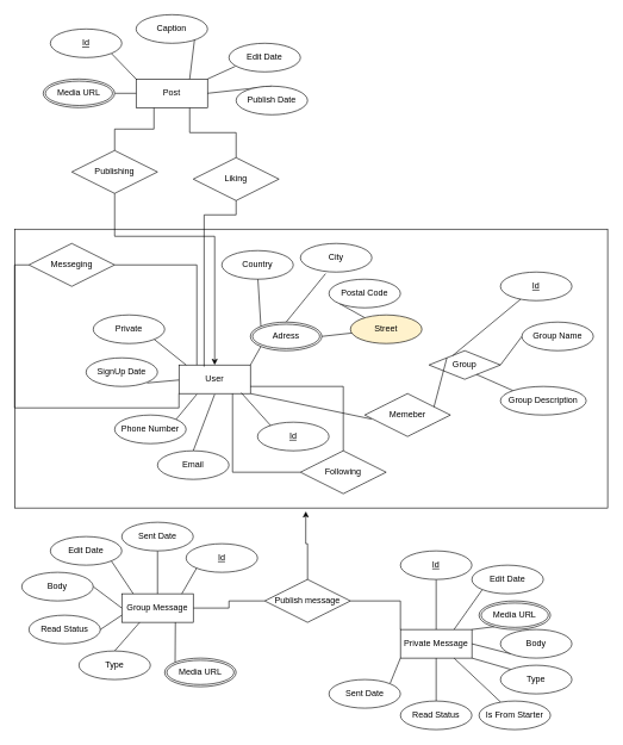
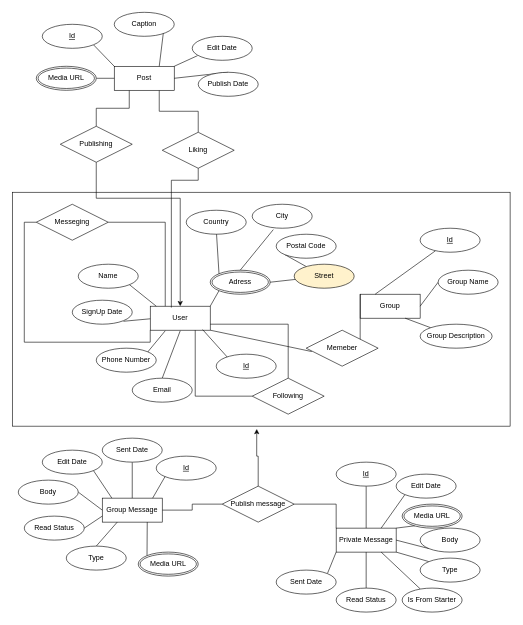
  <mxCell id="0" />
  <mxCell id="1" parent="0" />
- <mxCell id="2" value="&lt;div&gt;Group&lt;/div&gt;" style="rhombus;whiteSpace=wrap;html=1;align=center;" vertex="1" parent="1"><mxGeometry x="600" y="490" width="100" height="40" as="geometry" /></mxCell>
+ <mxCell id="2" value="&lt;div&gt;Group&lt;/div&gt;" style="whiteSpace=wrap;html=1;align=center;" vertex="1" parent="1"><mxGeometry x="600" y="490" width="100" height="40" as="geometry" /></mxCell>
  <mxCell id="3" value="User" style="whiteSpace=wrap;html=1;align=center;" vertex="1" parent="1"><mxGeometry x="250" y="510" width="100" height="40" as="geometry" /></mxCell>
  <mxCell id="4" style="rounded=0;orthogonalLoop=1;jettySize=auto;html=1;exitX=0.5;exitY=1;exitDx=0;exitDy=0;endArrow=none;endFill=0;entryX=0.873;entryY=0.975;entryDx=0;entryDy=0;entryPerimeter=0;" edge="1" parent="1" source="5" target="3"><mxGeometry relative="1" as="geometry"><mxPoint x="330" y="550" as="targetPoint" /></mxGeometry></mxCell>
  <mxCell id="5" value="Id" style="ellipse;whiteSpace=wrap;html=1;align=center;fontStyle=4;" vertex="1" parent="1"><mxGeometry x="360" y="590" width="100" height="40" as="geometry" /></mxCell>
- <mxCell id="6" value="&lt;div&gt;Private&lt;/div&gt;" style="ellipse;whiteSpace=wrap;html=1;align=center;" vertex="1" parent="1"><mxGeometry x="130" y="440" width="100" height="40" as="geometry" /></mxCell>
+ <mxCell id="6" value="&lt;div&gt;Name&lt;/div&gt;" style="ellipse;whiteSpace=wrap;html=1;align=center;" vertex="1" parent="1"><mxGeometry x="130" y="440" width="100" height="40" as="geometry" /></mxCell>
  <mxCell id="7" style="rounded=0;orthogonalLoop=1;jettySize=auto;html=1;exitX=1;exitY=1;exitDx=0;exitDy=0;entryX=0;entryY=0.5;entryDx=0;entryDy=0;endArrow=none;endFill=0;" edge="1" parent="1"><mxGeometry relative="1" as="geometry"><mxPoint x="205.355" y="535.142" as="sourcePoint" /><mxPoint x="250" y="531" as="targetPoint" /></mxGeometry></mxCell>
  <mxCell id="8" value="SignUp Date" style="ellipse;whiteSpace=wrap;html=1;align=center;" vertex="1" parent="1"><mxGeometry x="120" y="500" width="100" height="40" as="geometry" /></mxCell>
  <mxCell id="9" style="rounded=0;orthogonalLoop=1;jettySize=auto;html=1;exitX=1;exitY=0;exitDx=0;exitDy=0;entryX=0.25;entryY=1;entryDx=0;entryDy=0;endArrow=none;endFill=0;" edge="1" parent="1"><mxGeometry relative="1" as="geometry"><mxPoint x="245.355" y="586.858" as="sourcePoint" /><mxPoint x="275" y="551" as="targetPoint" /></mxGeometry></mxCell>
  <mxCell id="10" value="&lt;div&gt;Phone Number&lt;/div&gt;" style="ellipse;whiteSpace=wrap;html=1;align=center;" vertex="1" parent="1"><mxGeometry x="160" y="580" width="100" height="40" as="geometry" /></mxCell>
  <mxCell id="11" style="rounded=0;orthogonalLoop=1;jettySize=auto;html=1;exitX=0.5;exitY=0;exitDx=0;exitDy=0;endArrow=none;endFill=0;" edge="1" parent="1" source="12"><mxGeometry relative="1" as="geometry"><mxPoint x="304.645" y="606.858" as="sourcePoint" /><mxPoint x="300" y="551" as="targetPoint" /></mxGeometry></mxCell>
  <mxCell id="12" value="&lt;div&gt;Email&lt;/div&gt;" style="ellipse;whiteSpace=wrap;html=1;align=center;" vertex="1" parent="1"><mxGeometry x="220" y="630" width="100" height="40" as="geometry" /></mxCell>
  <mxCell id="13" style="rounded=0;orthogonalLoop=1;jettySize=auto;html=1;exitX=1;exitY=1;exitDx=0;exitDy=0;entryX=0.1;entryY=0;entryDx=0;entryDy=0;entryPerimeter=0;endArrow=none;endFill=0;" edge="1" parent="1" source="6" target="3"><mxGeometry relative="1" as="geometry" /></mxCell>
  <mxCell id="14" style="rounded=0;orthogonalLoop=1;jettySize=auto;html=1;exitX=0;exitY=1;exitDx=0;exitDy=0;entryX=1;entryY=0;entryDx=0;entryDy=0;endArrow=none;endFill=0;" edge="1" parent="1" source="15" target="3"><mxGeometry relative="1" as="geometry" /></mxCell>
  <mxCell id="15" value="Adress" style="ellipse;shape=doubleEllipse;margin=3;whiteSpace=wrap;html=1;align=center;" vertex="1" parent="1"><mxGeometry x="350" y="450" width="100" height="40" as="geometry" /></mxCell>
  <mxCell id="16" style="rounded=0;orthogonalLoop=1;jettySize=auto;html=1;exitX=0.352;exitY=1.057;exitDx=0;exitDy=0;endArrow=none;endFill=0;entryX=0.5;entryY=0;entryDx=0;entryDy=0;exitPerimeter=0;" edge="1" parent="1" source="17" target="15"><mxGeometry relative="1" as="geometry"><mxPoint x="450" y="341" as="sourcePoint" /><mxPoint x="420" y="431" as="targetPoint" /></mxGeometry></mxCell>
  <mxCell id="17" value="City" style="ellipse;whiteSpace=wrap;html=1;align=center;" vertex="1" parent="1"><mxGeometry x="420" y="340" width="100" height="40" as="geometry" /></mxCell>
  <mxCell id="18" style="rounded=0;orthogonalLoop=1;jettySize=auto;html=1;exitX=0;exitY=1;exitDx=0;exitDy=0;endArrow=none;endFill=0;" edge="1" parent="1" source="19" target="21"><mxGeometry relative="1" as="geometry"><mxPoint x="520" y="391" as="sourcePoint" /><mxPoint x="455.355" y="436.858" as="targetPoint" /></mxGeometry></mxCell>
  <mxCell id="19" value="Postal Code" style="ellipse;whiteSpace=wrap;html=1;align=center;" vertex="1" parent="1"><mxGeometry x="460" y="390" width="100" height="40" as="geometry" /></mxCell>
  <mxCell id="20" style="rounded=0;orthogonalLoop=1;jettySize=auto;html=1;entryX=1;entryY=0.5;entryDx=0;entryDy=0;endArrow=none;endFill=0;" edge="1" parent="1" source="21" target="15"><mxGeometry relative="1" as="geometry"><mxPoint x="500" y="441" as="sourcePoint" /><mxPoint x="470" y="451" as="targetPoint" /></mxGeometry></mxCell>
  <mxCell id="21" value="&lt;div&gt;Street&lt;/div&gt;" style="ellipse;whiteSpace=wrap;html=1;align=center;fillColor=#fff2cc;" vertex="1" parent="1"><mxGeometry x="490" y="440" width="100" height="40" as="geometry" /></mxCell>
  <mxCell id="22" style="rounded=0;orthogonalLoop=1;jettySize=auto;html=1;exitX=0.5;exitY=1;exitDx=0;exitDy=0;endArrow=none;endFill=0;entryX=0;entryY=0;entryDx=0;entryDy=0;" edge="1" parent="1" target="15"><mxGeometry relative="1" as="geometry"><mxPoint x="360" y="381" as="sourcePoint" /><mxPoint x="420" y="431" as="targetPoint" /></mxGeometry></mxCell>
  <mxCell id="23" value="Country" style="ellipse;whiteSpace=wrap;html=1;align=center;" vertex="1" parent="1"><mxGeometry x="310" y="350" width="100" height="40" as="geometry" /></mxCell>
  <mxCell id="24" style="edgeStyle=orthogonalEdgeStyle;rounded=0;orthogonalLoop=1;jettySize=auto;html=1;exitX=0.75;exitY=1;exitDx=0;exitDy=0;endArrow=none;endFill=0;" edge="1" parent="1" source="26" target="90"><mxGeometry relative="1" as="geometry" /></mxCell>
  <mxCell id="25" style="edgeStyle=orthogonalEdgeStyle;rounded=0;orthogonalLoop=1;jettySize=auto;html=1;exitX=0.25;exitY=1;exitDx=0;exitDy=0;endArrow=none;endFill=0;" edge="1" parent="1" source="26" target="89"><mxGeometry relative="1" as="geometry" /></mxCell>
  <mxCell id="26" value="Post" style="whiteSpace=wrap;html=1;align=center;" vertex="1" parent="1"><mxGeometry x="190" y="110" width="100" height="40" as="geometry" /></mxCell>
  <mxCell id="27" style="rounded=0;orthogonalLoop=1;jettySize=auto;html=1;exitX=0.5;exitY=0;exitDx=0;exitDy=0;entryX=1;entryY=0.5;entryDx=0;entryDy=0;endArrow=none;endFill=0;" edge="1" parent="1" source="28" target="26"><mxGeometry relative="1" as="geometry" /></mxCell>
  <mxCell id="28" value="Publish Date" style="ellipse;whiteSpace=wrap;html=1;align=center;" vertex="1" parent="1"><mxGeometry x="330" y="120" width="100" height="40" as="geometry" /></mxCell>
  <mxCell id="29" value="Edit Date" style="ellipse;whiteSpace=wrap;html=1;align=center;" vertex="1" parent="1"><mxGeometry x="320" y="60" width="100" height="40" as="geometry" /></mxCell>
  <mxCell id="30" style="rounded=0;orthogonalLoop=1;jettySize=auto;html=1;exitX=1;exitY=0;exitDx=0;exitDy=0;entryX=0.75;entryY=0;entryDx=0;entryDy=0;endArrow=none;endFill=0;" edge="1" parent="1" source="31" target="26"><mxGeometry relative="1" as="geometry" /></mxCell>
  <mxCell id="31" value="Caption" style="ellipse;whiteSpace=wrap;html=1;align=center;" vertex="1" parent="1"><mxGeometry x="190" y="20" width="100" height="40" as="geometry" /></mxCell>
  <mxCell id="32" style="rounded=0;orthogonalLoop=1;jettySize=auto;html=1;exitX=1;exitY=0.5;exitDx=0;exitDy=0;entryX=0;entryY=0.5;entryDx=0;entryDy=0;endArrow=none;endFill=0;" edge="1" parent="1" source="33" target="26"><mxGeometry relative="1" as="geometry" /></mxCell>
  <mxCell id="33" value="Media URL" style="ellipse;shape=doubleEllipse;margin=3;whiteSpace=wrap;html=1;align=center;" vertex="1" parent="1"><mxGeometry x="60" y="110" width="100" height="40" as="geometry" /></mxCell>
  <mxCell id="34" style="rounded=0;orthogonalLoop=1;jettySize=auto;html=1;exitX=1;exitY=1;exitDx=0;exitDy=0;entryX=0;entryY=0;entryDx=0;entryDy=0;endArrow=none;endFill=0;" edge="1" parent="1" source="35" target="26"><mxGeometry relative="1" as="geometry" /></mxCell>
  <mxCell id="35" value="Id" style="ellipse;whiteSpace=wrap;html=1;align=center;fontStyle=4;" vertex="1" parent="1"><mxGeometry x="70" y="40" width="100" height="40" as="geometry" /></mxCell>
  <mxCell id="36" style="rounded=0;orthogonalLoop=1;jettySize=auto;html=1;exitX=0.088;exitY=0.807;exitDx=0;exitDy=0;entryX=1;entryY=0;entryDx=0;entryDy=0;endArrow=none;endFill=0;exitPerimeter=0;" edge="1" parent="1" source="29" target="26"><mxGeometry relative="1" as="geometry" /></mxCell>
  <mxCell id="37" style="edgeStyle=orthogonalEdgeStyle;rounded=0;orthogonalLoop=1;jettySize=auto;html=1;exitX=0;exitY=0;exitDx=0;exitDy=0;entryX=1;entryY=0.5;entryDx=0;entryDy=0;endArrow=none;endFill=0;" edge="1" parent="1" source="38" target="84"><mxGeometry relative="1" as="geometry" /></mxCell>
  <mxCell id="38" value="Private Message" style="whiteSpace=wrap;html=1;align=center;" vertex="1" parent="1"><mxGeometry x="560" y="880" width="100" height="40" as="geometry" /></mxCell>
  <mxCell id="39" style="rounded=0;orthogonalLoop=1;jettySize=auto;html=1;exitX=0.5;exitY=1;exitDx=0;exitDy=0;entryX=0.5;entryY=0;entryDx=0;entryDy=0;endArrow=none;endFill=0;" edge="1" parent="1" source="40" target="38"><mxGeometry relative="1" as="geometry" /></mxCell>
  <mxCell id="40" value="Id" style="ellipse;whiteSpace=wrap;html=1;align=center;fontStyle=4;" vertex="1" parent="1"><mxGeometry x="560" y="770" width="100" height="40" as="geometry" /></mxCell>
  <mxCell id="41" style="rounded=0;orthogonalLoop=1;jettySize=auto;html=1;exitX=1;exitY=0;exitDx=0;exitDy=0;entryX=0;entryY=1;entryDx=0;entryDy=0;endArrow=none;endFill=0;" edge="1" parent="1" source="42" target="38"><mxGeometry relative="1" as="geometry" /></mxCell>
  <mxCell id="42" value="Sent Date" style="ellipse;whiteSpace=wrap;html=1;align=center;" vertex="1" parent="1"><mxGeometry x="460" y="950" width="100" height="40" as="geometry" /></mxCell>
  <mxCell id="43" style="rounded=0;orthogonalLoop=1;jettySize=auto;html=1;exitX=0;exitY=1;exitDx=0;exitDy=0;entryX=1;entryY=0.5;entryDx=0;entryDy=0;endArrow=none;endFill=0;" edge="1" parent="1" source="44" target="38"><mxGeometry relative="1" as="geometry"><mxPoint x="540" y="930" as="targetPoint" /></mxGeometry></mxCell>
  <mxCell id="44" value="Body" style="ellipse;whiteSpace=wrap;html=1;align=center;" vertex="1" parent="1"><mxGeometry x="700" y="880" width="100" height="40" as="geometry" /></mxCell>
  <mxCell id="45" style="rounded=0;orthogonalLoop=1;jettySize=auto;html=1;exitX=0;exitY=1;exitDx=0;exitDy=0;endArrow=none;endFill=0;entryX=0.75;entryY=0;entryDx=0;entryDy=0;" edge="1" parent="1" source="46" target="38"><mxGeometry relative="1" as="geometry" /></mxCell>
  <mxCell id="46" value="Edit Date" style="ellipse;whiteSpace=wrap;html=1;align=center;" vertex="1" parent="1"><mxGeometry x="660" y="790" width="100" height="40" as="geometry" /></mxCell>
  <mxCell id="47" style="rounded=0;orthogonalLoop=1;jettySize=auto;html=1;exitX=0.5;exitY=0;exitDx=0;exitDy=0;entryX=0.5;entryY=1;entryDx=0;entryDy=0;endArrow=none;endFill=0;" edge="1" parent="1" source="48" target="38"><mxGeometry relative="1" as="geometry" /></mxCell>
  <mxCell id="48" value="Read Status" style="ellipse;whiteSpace=wrap;html=1;align=center;" vertex="1" parent="1"><mxGeometry x="560" y="980" width="100" height="40" as="geometry" /></mxCell>
  <mxCell id="49" style="rounded=0;orthogonalLoop=1;jettySize=auto;html=1;exitX=0;exitY=0;exitDx=0;exitDy=0;entryX=1;entryY=1;entryDx=0;entryDy=0;endArrow=none;endFill=0;" edge="1" parent="1" source="50" target="38"><mxGeometry relative="1" as="geometry" /></mxCell>
  <mxCell id="50" value="Type" style="ellipse;whiteSpace=wrap;html=1;align=center;" vertex="1" parent="1"><mxGeometry x="700" y="930" width="100" height="40" as="geometry" /></mxCell>
  <mxCell id="51" style="rounded=0;orthogonalLoop=1;jettySize=auto;html=1;entryX=0.75;entryY=1;entryDx=0;entryDy=0;endArrow=none;endFill=0;" edge="1" parent="1" source="52" target="38"><mxGeometry relative="1" as="geometry" /></mxCell>
  <mxCell id="52" value="Is From Starter" style="ellipse;whiteSpace=wrap;html=1;align=center;" vertex="1" parent="1"><mxGeometry x="670" y="980" width="100" height="40" as="geometry" /></mxCell>
  <mxCell id="53" style="rounded=0;orthogonalLoop=1;jettySize=auto;html=1;exitX=0.22;exitY=0.9;exitDx=0;exitDy=0;entryX=1;entryY=0;entryDx=0;entryDy=0;endArrow=none;endFill=0;exitPerimeter=0;" edge="1" parent="1" source="74" target="38"><mxGeometry relative="1" as="geometry"><mxPoint x="694.645" y="884.142" as="sourcePoint" /></mxGeometry></mxCell>
  <mxCell id="54" style="rounded=0;orthogonalLoop=1;jettySize=auto;html=1;exitX=0;exitY=0;exitDx=0;exitDy=0;entryX=0.75;entryY=1;entryDx=0;entryDy=0;endArrow=none;endFill=0;" edge="1" parent="1" source="55" target="2"><mxGeometry relative="1" as="geometry" /></mxCell>
  <mxCell id="55" value="Group Description" style="ellipse;whiteSpace=wrap;html=1;align=center;" vertex="1" parent="1"><mxGeometry x="700" y="540" width="120" height="40" as="geometry" /></mxCell>
  <mxCell id="56" style="rounded=0;orthogonalLoop=1;jettySize=auto;html=1;exitX=0;exitY=0.5;exitDx=0;exitDy=0;entryX=1;entryY=0.5;entryDx=0;entryDy=0;endArrow=none;endFill=0;" edge="1" parent="1" source="57" target="2"><mxGeometry relative="1" as="geometry" /></mxCell>
  <mxCell id="57" value="Group Name" style="ellipse;whiteSpace=wrap;html=1;align=center;" vertex="1" parent="1"><mxGeometry x="730" y="450" width="100" height="40" as="geometry" /></mxCell>
  <mxCell id="58" style="rounded=0;orthogonalLoop=1;jettySize=auto;html=1;entryX=0.25;entryY=0;entryDx=0;entryDy=0;endArrow=none;endFill=0;" edge="1" parent="1" source="59" target="2"><mxGeometry relative="1" as="geometry"><mxPoint x="730" y="450" as="sourcePoint" /></mxGeometry></mxCell>
  <mxCell id="59" value="Id" style="ellipse;whiteSpace=wrap;html=1;align=center;fontStyle=4;" vertex="1" parent="1"><mxGeometry x="700" y="380" width="100" height="40" as="geometry" /></mxCell>
  <mxCell id="60" style="edgeStyle=orthogonalEdgeStyle;rounded=0;orthogonalLoop=1;jettySize=auto;html=1;exitX=1;exitY=0.5;exitDx=0;exitDy=0;endArrow=none;endFill=0;" edge="1" parent="1" source="61" target="84"><mxGeometry relative="1" as="geometry" /></mxCell>
  <mxCell id="61" value="Group Message" style="whiteSpace=wrap;html=1;align=center;" vertex="1" parent="1"><mxGeometry x="170" y="830" width="100" height="40" as="geometry" /></mxCell>
  <mxCell id="62" value="Edit Date" style="ellipse;whiteSpace=wrap;html=1;align=center;" vertex="1" parent="1"><mxGeometry x="70" y="750" width="100" height="40" as="geometry" /></mxCell>
  <mxCell id="63" style="rounded=0;orthogonalLoop=1;jettySize=auto;html=1;exitX=0.5;exitY=0;exitDx=0;exitDy=0;entryX=0.25;entryY=1;entryDx=0;entryDy=0;endArrow=none;endFill=0;" edge="1" parent="1" source="64" target="61"><mxGeometry relative="1" as="geometry" /></mxCell>
  <mxCell id="64" value="Type" style="ellipse;whiteSpace=wrap;html=1;align=center;" vertex="1" parent="1"><mxGeometry x="110" y="910" width="100" height="40" as="geometry" /></mxCell>
  <mxCell id="65" style="rounded=0;orthogonalLoop=1;jettySize=auto;html=1;exitX=1;exitY=0.5;exitDx=0;exitDy=0;entryX=0;entryY=0.75;entryDx=0;entryDy=0;endArrow=none;endFill=0;" edge="1" parent="1" source="66" target="61"><mxGeometry relative="1" as="geometry" /></mxCell>
  <mxCell id="66" value="Read Status" style="ellipse;whiteSpace=wrap;html=1;align=center;" vertex="1" parent="1"><mxGeometry x="40" y="860" width="100" height="40" as="geometry" /></mxCell>
  <mxCell id="67" style="rounded=0;orthogonalLoop=1;jettySize=auto;html=1;exitX=1;exitY=0.5;exitDx=0;exitDy=0;entryX=0;entryY=0.5;entryDx=0;entryDy=0;endArrow=none;endFill=0;" edge="1" parent="1" source="68" target="61"><mxGeometry relative="1" as="geometry" /></mxCell>
  <mxCell id="68" value="Body" style="ellipse;whiteSpace=wrap;html=1;align=center;" vertex="1" parent="1"><mxGeometry x="30" y="800" width="100" height="40" as="geometry" /></mxCell>
  <mxCell id="69" style="rounded=0;orthogonalLoop=1;jettySize=auto;html=1;exitX=0.5;exitY=1;exitDx=0;exitDy=0;entryX=0.5;entryY=0;entryDx=0;entryDy=0;endArrow=none;endFill=0;" edge="1" parent="1" source="70" target="61"><mxGeometry relative="1" as="geometry" /></mxCell>
  <mxCell id="70" value="Sent Date" style="ellipse;whiteSpace=wrap;html=1;align=center;" vertex="1" parent="1"><mxGeometry x="170" y="730" width="100" height="40" as="geometry" /></mxCell>
  <mxCell id="71" value="Id" style="ellipse;whiteSpace=wrap;html=1;align=center;fontStyle=4;" vertex="1" parent="1"><mxGeometry x="260" y="760" width="100" height="40" as="geometry" /></mxCell>
  <mxCell id="72" style="rounded=0;orthogonalLoop=1;jettySize=auto;html=1;exitX=0;exitY=0;exitDx=0;exitDy=0;entryX=0.75;entryY=1;entryDx=0;entryDy=0;endArrow=none;endFill=0;" edge="1" parent="1" source="73" target="61"><mxGeometry relative="1" as="geometry" /></mxCell>
  <mxCell id="73" value="Media URL" style="ellipse;shape=doubleEllipse;margin=3;whiteSpace=wrap;html=1;align=center;" vertex="1" parent="1"><mxGeometry x="230" y="920" width="100" height="40" as="geometry" /></mxCell>
  <mxCell id="74" value="Media URL" style="ellipse;shape=doubleEllipse;margin=3;whiteSpace=wrap;html=1;align=center;" vertex="1" parent="1"><mxGeometry x="670" y="840" width="100" height="40" as="geometry" /></mxCell>
  <mxCell id="75" style="rounded=0;orthogonalLoop=1;jettySize=auto;html=1;exitX=1;exitY=1;exitDx=0;exitDy=0;entryX=0.16;entryY=0;entryDx=0;entryDy=0;entryPerimeter=0;endArrow=none;endFill=0;" edge="1" parent="1" source="62" target="61"><mxGeometry relative="1" as="geometry" /></mxCell>
  <mxCell id="76" style="rounded=0;orthogonalLoop=1;jettySize=auto;html=1;exitX=0;exitY=1;exitDx=0;exitDy=0;entryX=0.84;entryY=0;entryDx=0;entryDy=0;entryPerimeter=0;endArrow=none;endFill=0;" edge="1" parent="1" source="71" target="61"><mxGeometry relative="1" as="geometry" /></mxCell>
  <mxCell id="77" style="rounded=0;orthogonalLoop=1;jettySize=auto;html=1;exitX=1;exitY=1;exitDx=0;exitDy=0;entryX=0;entryY=0;entryDx=0;entryDy=0;endArrow=none;endFill=0;" edge="1" parent="1" source="78" target="2"><mxGeometry relative="1" as="geometry" /></mxCell>
  <mxCell id="78" value="Memeber" style="shape=rhombus;perimeter=rhombusPerimeter;whiteSpace=wrap;html=1;align=center;" vertex="1" parent="1"><mxGeometry x="510" y="550" width="120" height="60" as="geometry" /></mxCell>
  <mxCell id="79" style="rounded=0;orthogonalLoop=1;jettySize=auto;html=1;exitX=1;exitY=1;exitDx=0;exitDy=0;entryX=0.078;entryY=0.594;entryDx=0;entryDy=0;entryPerimeter=0;endArrow=none;endFill=0;" edge="1" parent="1" source="3" target="78"><mxGeometry relative="1" as="geometry" /></mxCell>
  <mxCell id="80" style="edgeStyle=orthogonalEdgeStyle;rounded=0;orthogonalLoop=1;jettySize=auto;html=1;exitX=1;exitY=0.5;exitDx=0;exitDy=0;entryX=0.25;entryY=0;entryDx=0;entryDy=0;endArrow=none;endFill=0;" edge="1" parent="1" source="82" target="3"><mxGeometry relative="1" as="geometry" /></mxCell>
  <mxCell id="81" style="edgeStyle=orthogonalEdgeStyle;rounded=0;orthogonalLoop=1;jettySize=auto;html=1;exitX=0;exitY=0.5;exitDx=0;exitDy=0;entryX=0;entryY=1;entryDx=0;entryDy=0;endArrow=none;endFill=0;" edge="1" parent="1" source="82" target="3"><mxGeometry relative="1" as="geometry" /></mxCell>
- <mxCell id="82" value="Messeging" style="shape=rhombus;perimeter=rhombusPerimeter;whiteSpace=wrap;html=1;align=center;" vertex="1" parent="1"><mxGeometry x="40" y="340" width="120" height="60" as="geometry" /></mxCell>
+ <mxCell id="82" value="Messeging" style="shape=rhombus;perimeter=rhombusPerimeter;whiteSpace=wrap;html=1;align=center;" vertex="1" parent="1"><mxGeometry x="60" y="340" width="120" height="60" as="geometry" /></mxCell>
  <mxCell id="83" value="" style="rounded=0;whiteSpace=wrap;html=1;fillColor=none;" vertex="1" parent="1"><mxGeometry x="20" y="320" width="830" height="390" as="geometry" /></mxCell>
  <mxCell id="84" value="Publish message" style="shape=rhombus;perimeter=rhombusPerimeter;whiteSpace=wrap;html=1;align=center;" vertex="1" parent="1"><mxGeometry x="370" y="810" width="120" height="60" as="geometry" /></mxCell>
  <mxCell id="85" style="edgeStyle=orthogonalEdgeStyle;rounded=0;orthogonalLoop=1;jettySize=auto;html=1;exitX=0;exitY=0.5;exitDx=0;exitDy=0;entryX=0.75;entryY=1;entryDx=0;entryDy=0;endArrow=none;endFill=0;" edge="1" parent="1" source="87" target="3"><mxGeometry relative="1" as="geometry" /></mxCell>
  <mxCell id="86" style="edgeStyle=orthogonalEdgeStyle;rounded=0;orthogonalLoop=1;jettySize=auto;html=1;exitX=0.5;exitY=0;exitDx=0;exitDy=0;entryX=1;entryY=0.75;entryDx=0;entryDy=0;endArrow=none;endFill=0;" edge="1" parent="1" source="87" target="3"><mxGeometry relative="1" as="geometry" /></mxCell>
  <mxCell id="87" value="Following" style="shape=rhombus;perimeter=rhombusPerimeter;whiteSpace=wrap;html=1;align=center;" vertex="1" parent="1"><mxGeometry x="420" y="630" width="120" height="60" as="geometry" /></mxCell>
  <mxCell id="88" style="edgeStyle=orthogonalEdgeStyle;rounded=0;orthogonalLoop=1;jettySize=auto;html=1;exitX=0.5;exitY=1;exitDx=0;exitDy=0;" edge="1" parent="1" source="89" target="3"><mxGeometry relative="1" as="geometry"><Array as="points"><mxPoint x="160" y="330" /><mxPoint x="300" y="330" /></Array></mxGeometry></mxCell>
  <mxCell id="89" value="Publishing" style="shape=rhombus;perimeter=rhombusPerimeter;whiteSpace=wrap;html=1;align=center;" vertex="1" parent="1"><mxGeometry x="100" y="210" width="120" height="60" as="geometry" /></mxCell>
  <mxCell id="90" value="Liking" style="shape=rhombus;perimeter=rhombusPerimeter;whiteSpace=wrap;html=1;align=center;" vertex="1" parent="1"><mxGeometry x="270" y="220" width="120" height="60" as="geometry" /></mxCell>
  <mxCell id="91" style="edgeStyle=orthogonalEdgeStyle;rounded=0;orthogonalLoop=1;jettySize=auto;html=1;exitX=0.5;exitY=1;exitDx=0;exitDy=0;entryX=0.352;entryY=0.057;entryDx=0;entryDy=0;entryPerimeter=0;endArrow=none;endFill=0;" edge="1" parent="1" source="90" target="3"><mxGeometry relative="1" as="geometry"><Array as="points"><mxPoint x="330" y="300" /><mxPoint x="285" y="300" /></Array></mxGeometry></mxCell>
  <mxCell id="92" style="edgeStyle=orthogonalEdgeStyle;rounded=0;orthogonalLoop=1;jettySize=auto;html=1;exitX=0.5;exitY=0;exitDx=0;exitDy=0;entryX=0.491;entryY=1.012;entryDx=0;entryDy=0;entryPerimeter=0;" edge="1" parent="1" source="84" target="83"><mxGeometry relative="1" as="geometry"><mxPoint x="430" y="700" as="targetPoint" /></mxGeometry></mxCell>
